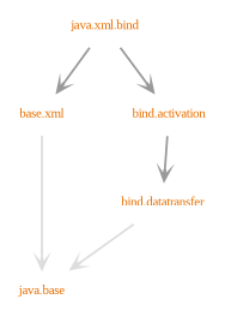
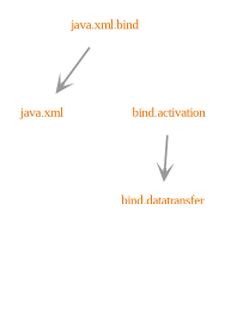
  digraph {
    fontname="Liberation Serif"
    nodesep=.5
    pencolor=transparent
    ranksep=0.600000
    node [fontcolor="#e76f00" fontname="Liberation Serif" fontsize=12 group=java margin=".2,.2" shape=plaintext]
    edge [arrowhead=open arrowsize=1 color="#999999" fontname="Liberation Serif" penwidth=2 weight=10]
-   "java.xml" [label="base.xml"]
+   "java.xml"
    "java.xml.bind"
    n3 [label="bind.activation"]
-   "java.base"
    n5 [label="bind.datatransfer"]
    subgraph sub_1 {
      rank=same
      "java.xml"
    }
    subgraph sub_2 {
      rank=same
      "java.xml.bind"
    }
    subgraph sub_3 {
      "java.xml"
      "java.xml.bind"
      n3
-     "java.base"
      n5
    }
    subgraph sub_4 {
    }
-   "java.xml" -> "java.base" [color="#dddddd" weight=10000]
    "java.xml.bind" -> "java.xml"
-   "java.xml.bind" -> n3
    n3 -> n5
-   n5 -> "java.base" [color="#dddddd"]
  }
